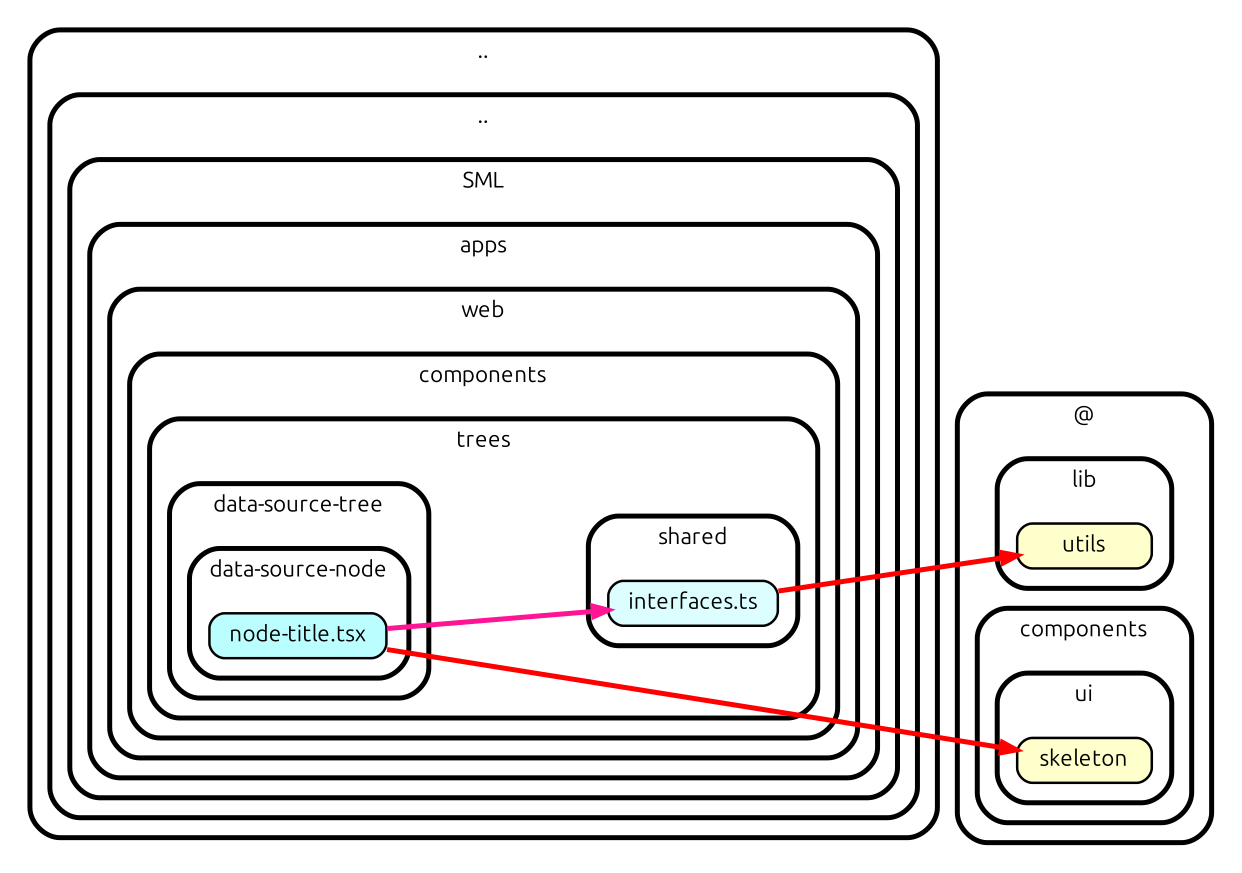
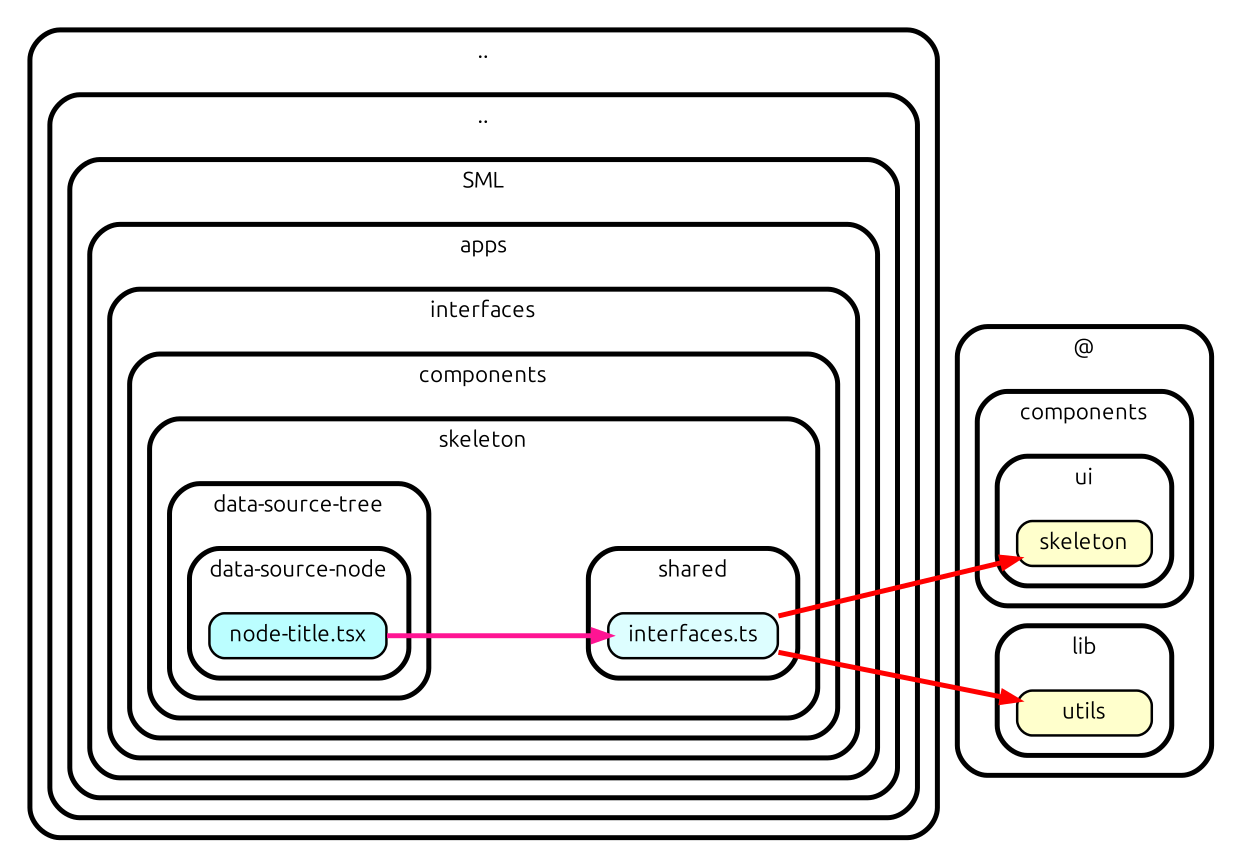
  strict digraph {
    compound=true
    fillcolor="#ffffff"
    fontname=Ubuntu
    fontsize=9
    nodesep=0.16
    rankdir=LR
    ranksep=0.18
    splines=true
    style="rounded,bold,filled"
    node [color=black fillcolor="#ffffcc" fontcolor=black fontname=Ubuntu fontsize=9 shape=box style="rounded, filled"]
    edge [arrowhead=normal arrowsize=0.6 color=red fontname=Ubuntu fontsize=9 penwidth=2.0]
    n1 [fillcolor="#bbfeff" height=0.2 label=<node-title.tsx>]
    n2 [fillcolor="#ddfeff" height=0.2 label=<interfaces.ts>]
    n3 [height=0.2 label=<skeleton>]
    n4 [height=0.2 label=<utils>]
    subgraph cluster_1 {
      label=".."
      subgraph cluster_2 {
        label=".."
        subgraph cluster_3 {
          label=SML
          subgraph cluster_4 {
            label=apps
            subgraph cluster_5 {
-             label=web
+             label=interfaces
              subgraph cluster_6 {
                label=components
                subgraph cluster_7 {
-                 label=trees
+                 label=skeleton
                  subgraph cluster_8 {
                    label="data-source-tree"
                    subgraph cluster_9 {
                      label="data-source-node"
                      n1
                    }
                  }
                  subgraph cluster_10 {
                    label=shared
                    n2
                  }
                }
              }
            }
          }
        }
      }
    }
    subgraph cluster_11 {
      label="@"
      subgraph cluster_12 {
        label=components
        subgraph cluster_13 {
          label=ui
          n3
        }
      }
      subgraph cluster_14 {
        label=lib
        n4
      }
    }
    n1 -> n2 [color=deeppink]
-   n1 -> n3
+   n2 -> n3
    n2 -> n4
  }
